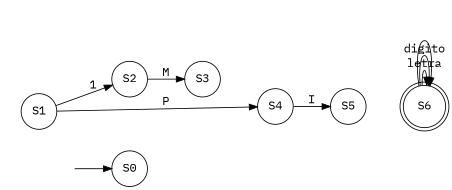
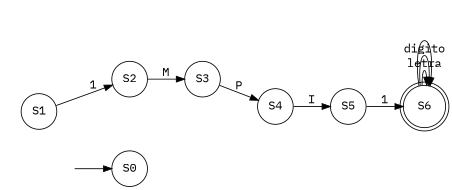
  digraph {
    fontname="IBM Plex Mono"
    rankdir=LR
    node [fontname="IBM Plex Mono" shape=circle]
    edge [fontname="IBM Plex Mono"]
    n1 [color=white fontcolor=white label=flecha shape=""]
    n2 [label=S0]
    n3 [label=S1]
    n4 [label=S2]
    n5 [label=S3]
    n6 [label=S4]
    n7 [label=S5]
    n8 [label=S6 shape=doublecircle]
    n1 -> n2
    n3 -> n4 [label=1]
    n4 -> n5 [label=M]
-   n3 -> n6 [label=P]
+   n5 -> n6 [label=P]
    n6 -> n7 [label=I]
+   n7 -> n8 [label=1]
    n8 -> n8 [label=letra]
    n8 -> n8 [label=digito]
    n8 -> n8 [label=" "]
  }
